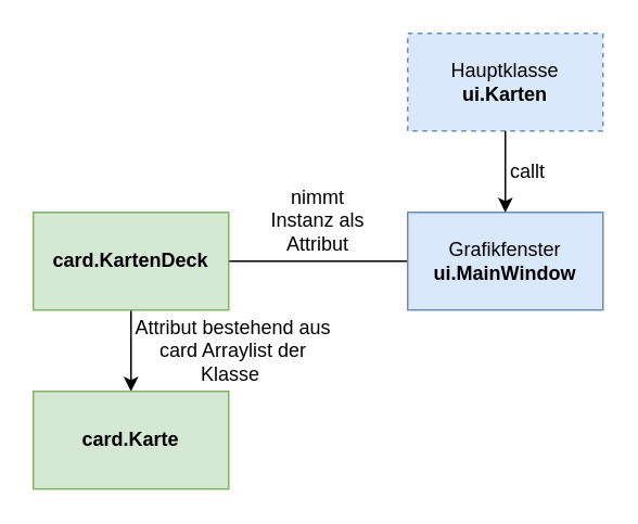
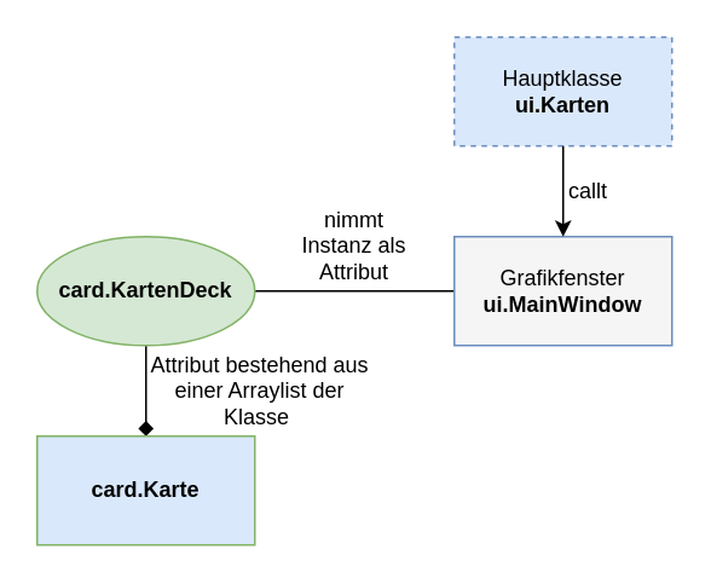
  <mxCell id="0" />
  <mxCell id="1" parent="0" />
  <mxCell id="2" style="edgeStyle=orthogonalEdgeStyle;rounded=0;orthogonalLoop=1;jettySize=auto;html=1;entryX=1;entryY=0.5;entryDx=0;entryDy=0;endArrow=none;" parent="1" source="3" target="5" edge="1"><mxGeometry relative="1" as="geometry" /></mxCell>
- <mxCell id="3" value="Grafikfenster&lt;br&gt;&lt;b&gt;ui.MainWindow&lt;/b&gt;" style="rounded=0;whiteSpace=wrap;html=1;fillColor=#dae8fc;strokeColor=#6c8ebf;" parent="1" vertex="1"><mxGeometry x="250" y="130" width="120" height="60" as="geometry" /></mxCell>
- <mxCell id="4" style="edgeStyle=orthogonalEdgeStyle;rounded=0;orthogonalLoop=1;jettySize=auto;html=1;entryX=0.5;entryY=0;entryDx=0;entryDy=0;" parent="1" source="5" target="6" edge="1"><mxGeometry relative="1" as="geometry" /></mxCell>
- <mxCell id="5" value="&lt;b&gt;card.KartenDeck&lt;/b&gt;" style="rounded=0;whiteSpace=wrap;html=1;fillColor=#d5e8d4;strokeColor=#82b366;" parent="1" vertex="1"><mxGeometry x="20" y="130" width="120" height="60" as="geometry" /></mxCell>
- <mxCell id="6" value="&lt;b&gt;card.Karte&lt;/b&gt;" style="rounded=0;whiteSpace=wrap;html=1;fillColor=#d5e8d4;strokeColor=#82b366;" parent="1" vertex="1"><mxGeometry x="20" y="240" width="120" height="60" as="geometry" /></mxCell>
+ <mxCell id="3" value="Grafikfenster&lt;br&gt;&lt;b&gt;ui.MainWindow&lt;/b&gt;" style="rounded=0;whiteSpace=wrap;html=1;fillColor=#f5f5f5;strokeColor=#6c8ebf;" parent="1" vertex="1"><mxGeometry x="250" y="130" width="120" height="60" as="geometry" /></mxCell>
+ <mxCell id="4" style="edgeStyle=orthogonalEdgeStyle;rounded=0;orthogonalLoop=1;jettySize=auto;html=1;entryX=0.5;entryY=0;entryDx=0;entryDy=0;endArrow=diamond;" parent="1" source="5" target="6" edge="1"><mxGeometry relative="1" as="geometry" /></mxCell>
+ <mxCell id="5" value="&lt;b&gt;card.KartenDeck&lt;/b&gt;" style="ellipse;whiteSpace=wrap;html=1;fillColor=#d5e8d4;strokeColor=#82b366;" parent="1" vertex="1"><mxGeometry x="20" y="130" width="120" height="60" as="geometry" /></mxCell>
+ <mxCell id="6" value="&lt;b&gt;card.Karte&lt;/b&gt;" style="rounded=0;whiteSpace=wrap;html=1;fillColor=#dae8fc;strokeColor=#82b366;" parent="1" vertex="1"><mxGeometry x="20" y="240" width="120" height="60" as="geometry" /></mxCell>
  <mxCell id="7" value="Hauptklasse&lt;br&gt;&lt;b&gt;ui.Karten&lt;/b&gt;" style="rounded=0;whiteSpace=wrap;html=1;fillColor=#dae8fc;strokeColor=#6c8ebf;dashed=1;" parent="1" vertex="1"><mxGeometry x="250" y="20" width="120" height="60" as="geometry" /></mxCell>
  <mxCell id="8" value="" style="endArrow=classic;html=1;rounded=0;exitX=0.5;exitY=1;exitDx=0;exitDy=0;entryX=0.5;entryY=0;entryDx=0;entryDy=0;" parent="1" source="7" target="3" edge="1"><mxGeometry width="50" height="50" relative="1" as="geometry"><mxPoint x="280" y="250" as="sourcePoint" /><mxPoint x="330" y="200" as="targetPoint" /></mxGeometry></mxCell>
  <mxCell id="9" value="callt" style="text;html=1;strokeColor=none;fillColor=none;align=center;verticalAlign=middle;whiteSpace=wrap;rounded=0;" parent="1" vertex="1"><mxGeometry x="294" y="90" width="60" height="30" as="geometry" /></mxCell>
  <mxCell id="10" value="nimmt Instanz als Attribut" style="text;html=1;strokeColor=none;fillColor=none;align=center;verticalAlign=middle;whiteSpace=wrap;rounded=0;" parent="1" vertex="1"><mxGeometry x="160" y="120" width="70" height="30" as="geometry" /></mxCell>
- <mxCell id="11" value="Attribut bestehend aus card Arraylist der Klasse&amp;nbsp;" style="text;html=1;strokeColor=none;fillColor=none;align=center;verticalAlign=middle;whiteSpace=wrap;rounded=0;" parent="1" vertex="1"><mxGeometry x="80" y="200" width="126" height="30" as="geometry" /></mxCell>
+ <mxCell id="11" value="Attribut bestehend aus einer Arraylist der Klasse&amp;nbsp;" style="text;html=1;strokeColor=none;fillColor=none;align=center;verticalAlign=middle;whiteSpace=wrap;rounded=0;" parent="1" vertex="1"><mxGeometry x="80" y="200" width="126" height="30" as="geometry" /></mxCell>
